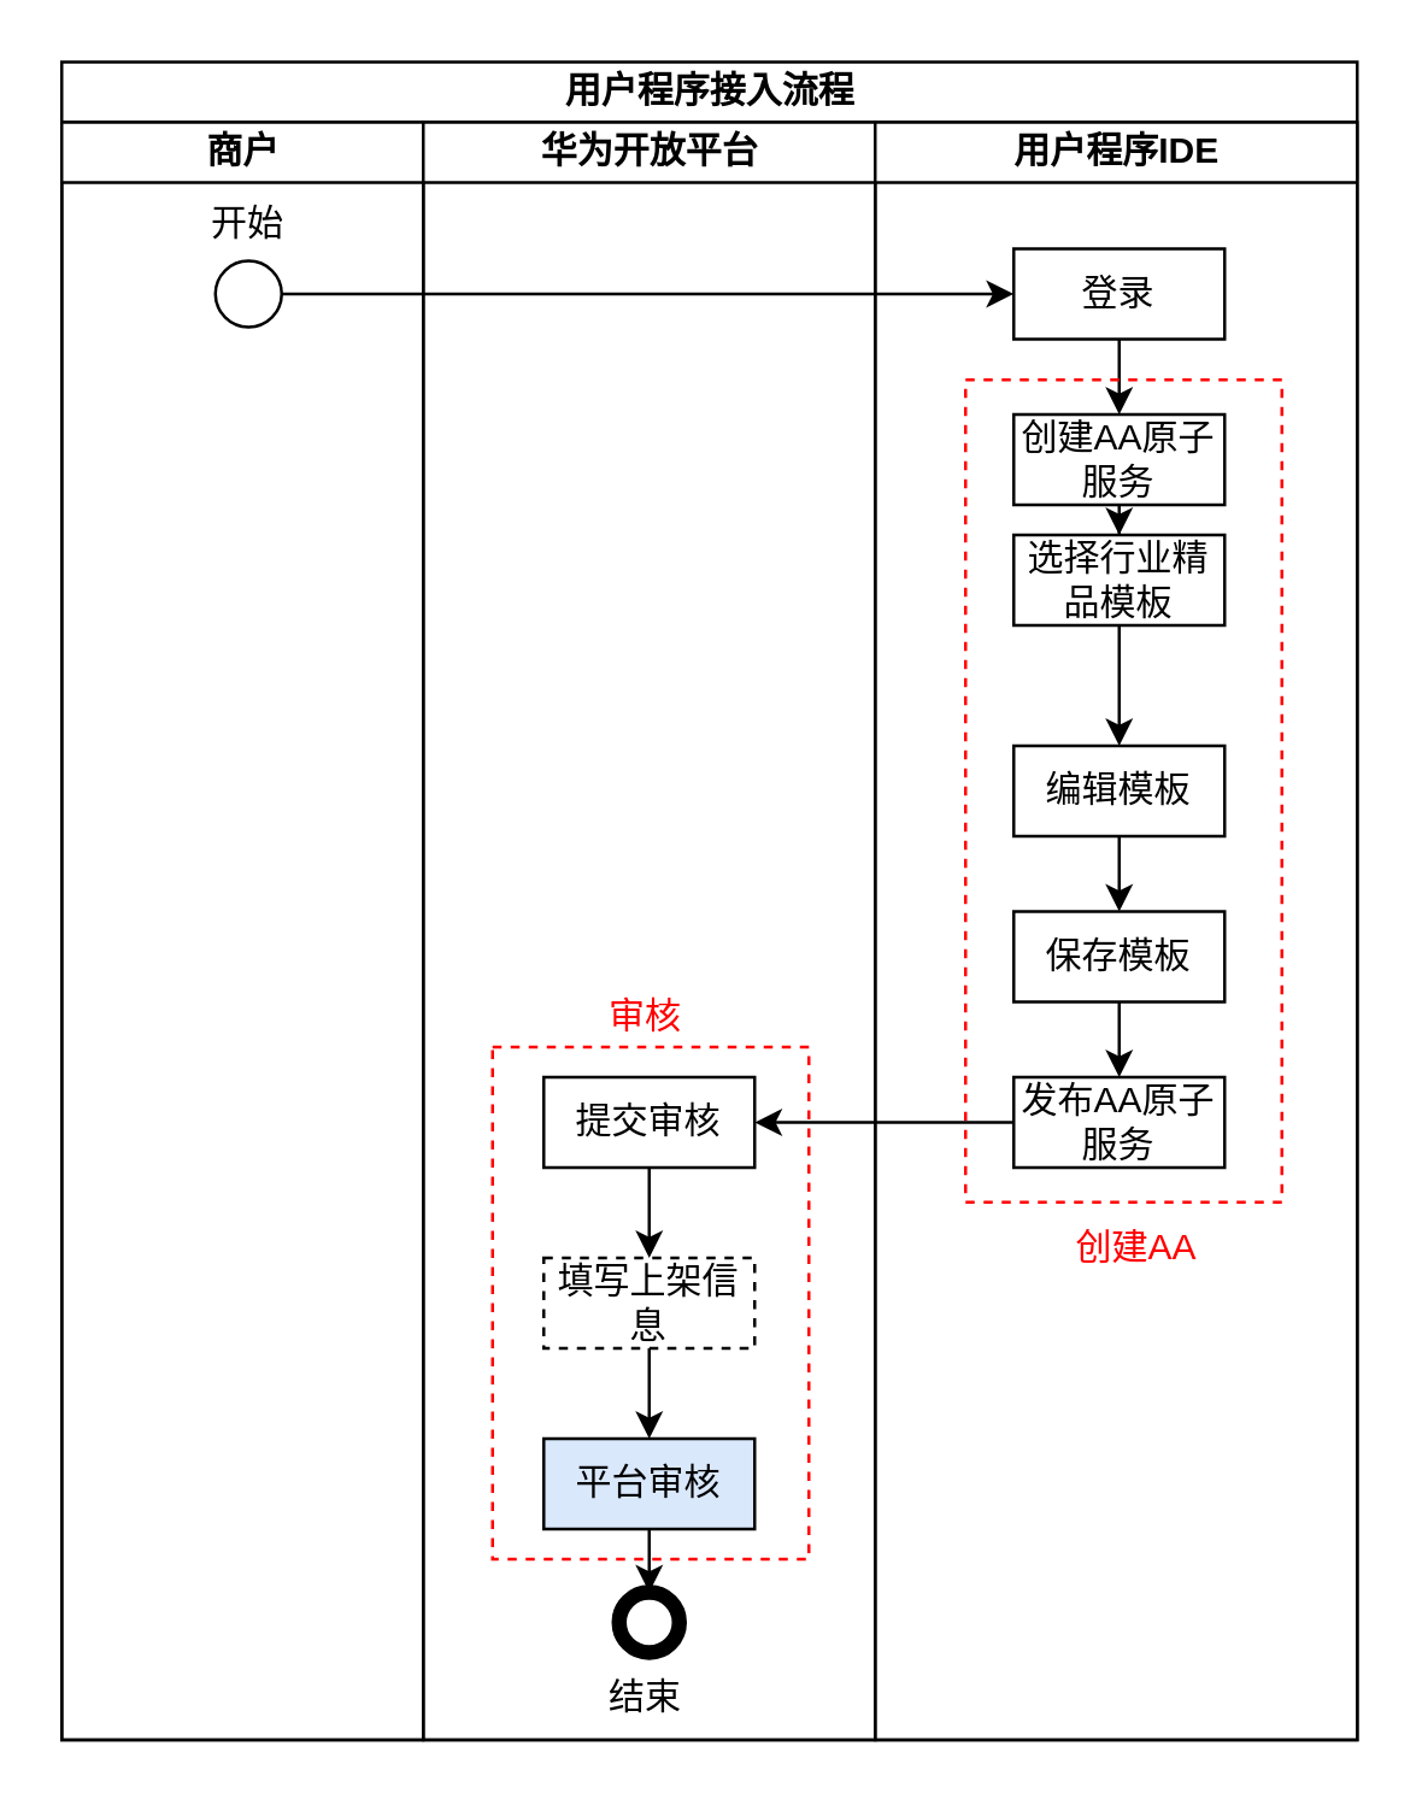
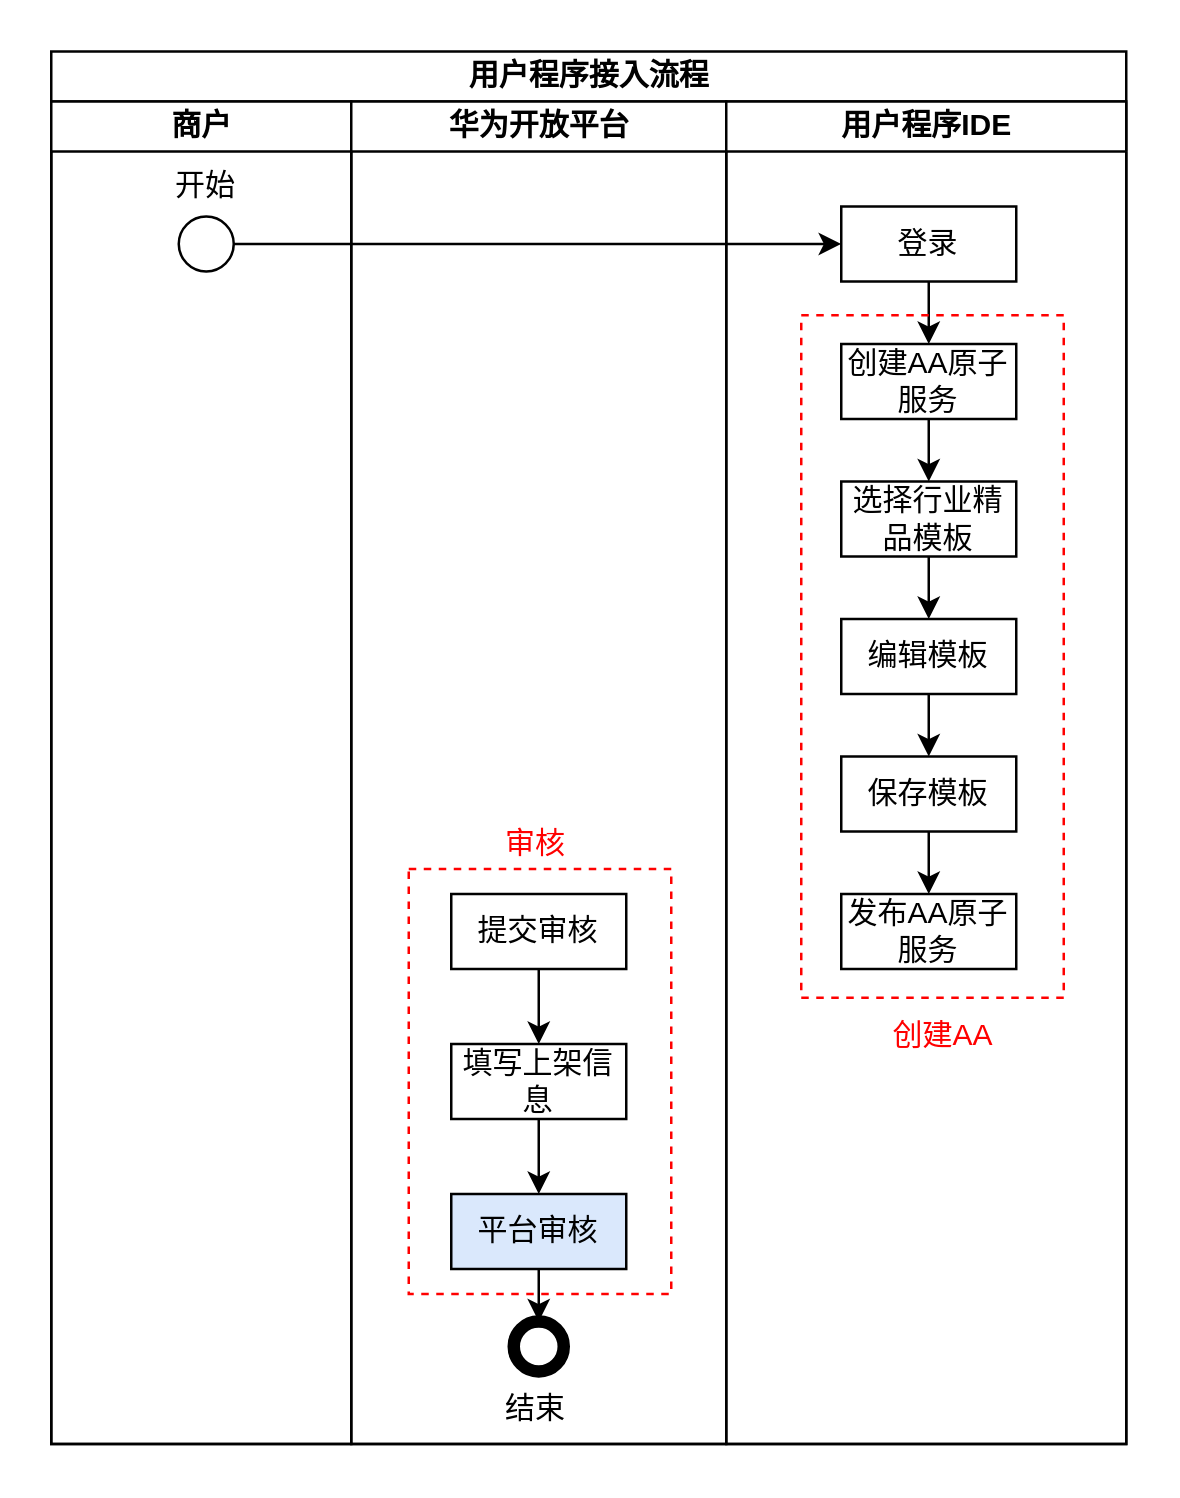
  <mxCell id="0" />
  <mxCell id="1" parent="0" />
  <mxCell id="2" value="用户程序接入流程" style="swimlane;html=1;childLayout=stackLayout;resizeParent=1;resizeParentMax=0;startSize=20;strokeColor=#000000;fillColor=none;" vertex="1" parent="1"><mxGeometry x="20" y="20" width="430" height="557" as="geometry" /></mxCell>
  <mxCell id="3" value="商户" style="swimlane;html=1;startSize=20;" vertex="1" parent="2"><mxGeometry y="20" width="120" height="537" as="geometry" /></mxCell>
  <mxCell id="4" value="华为开放平台" style="swimlane;html=1;startSize=20;" vertex="1" parent="2"><mxGeometry x="120" y="20" width="150" height="537" as="geometry" /></mxCell>
  <mxCell id="5" style="edgeStyle=orthogonalEdgeStyle;rounded=0;orthogonalLoop=1;jettySize=auto;html=1;entryX=0.5;entryY=0;entryDx=0;entryDy=0;" edge="1" parent="4" source="6" target="8"><mxGeometry relative="1" as="geometry" /></mxCell>
  <mxCell id="6" value="提交审核" style="rounded=0;whiteSpace=wrap;html=1;" vertex="1" parent="4"><mxGeometry x="40" y="317" width="70" height="30" as="geometry" /></mxCell>
  <mxCell id="7" style="edgeStyle=orthogonalEdgeStyle;rounded=0;orthogonalLoop=1;jettySize=auto;html=1;entryX=0.5;entryY=0;entryDx=0;entryDy=0;" edge="1" parent="4" source="8" target="10"><mxGeometry relative="1" as="geometry" /></mxCell>
- <mxCell id="8" value="填写上架信息" style="rounded=0;whiteSpace=wrap;html=1;dashed=1;" vertex="1" parent="4"><mxGeometry x="40" y="377" width="70" height="30" as="geometry" /></mxCell>
+ <mxCell id="8" value="填写上架信息" style="rounded=0;whiteSpace=wrap;html=1;" vertex="1" parent="4"><mxGeometry x="40" y="377" width="70" height="30" as="geometry" /></mxCell>
  <mxCell id="9" style="edgeStyle=orthogonalEdgeStyle;rounded=0;orthogonalLoop=1;jettySize=auto;html=1;entryX=0.5;entryY=0;entryDx=0;entryDy=0;" edge="1" parent="4" source="10" target="11"><mxGeometry relative="1" as="geometry" /></mxCell>
  <mxCell id="10" value="平台审核" style="rounded=0;whiteSpace=wrap;html=1;fillColor=#dae8fc;" vertex="1" parent="4"><mxGeometry x="40" y="437" width="70" height="30" as="geometry" /></mxCell>
  <mxCell id="11" value="" style="shape=ellipse;html=1;dashed=0;whitespace=wrap;aspect=fixed;strokeWidth=5;perimeter=ellipsePerimeter;" vertex="1" parent="4"><mxGeometry x="65" y="488" width="20" height="20" as="geometry" /></mxCell>
  <mxCell id="12" value="结束" style="text;html=1;resizable=0;points=[];autosize=1;align=left;verticalAlign=top;spacingTop=-4;" vertex="1" parent="4"><mxGeometry x="60" y="513" width="50" height="10" as="geometry" /></mxCell>
  <mxCell id="13" value="" style="rounded=0;whiteSpace=wrap;html=1;fillColor=none;dashed=1;strokeColor=#FF0000;" vertex="1" parent="4"><mxGeometry x="23" y="307" width="105" height="170" as="geometry" /></mxCell>
  <mxCell id="14" value="用户程序IDE" style="swimlane;html=1;startSize=20;" vertex="1" parent="2"><mxGeometry x="270" y="20" width="160" height="537" as="geometry" /></mxCell>
  <mxCell id="15" style="edgeStyle=orthogonalEdgeStyle;rounded=0;orthogonalLoop=1;jettySize=auto;html=1;entryX=0.5;entryY=0;entryDx=0;entryDy=0;" edge="1" parent="14" source="16" target="18"><mxGeometry relative="1" as="geometry" /></mxCell>
  <mxCell id="16" value="登录" style="rounded=0;whiteSpace=wrap;html=1;" vertex="1" parent="14"><mxGeometry x="46" y="42" width="70" height="30" as="geometry" /></mxCell>
  <mxCell id="17" style="edgeStyle=orthogonalEdgeStyle;rounded=0;orthogonalLoop=1;jettySize=auto;html=1;" edge="1" parent="14" source="18" target="20"><mxGeometry relative="1" as="geometry" /></mxCell>
  <mxCell id="18" value="创建AA原子服务" style="rounded=0;whiteSpace=wrap;html=1;" vertex="1" parent="14"><mxGeometry x="46" y="97" width="70" height="30" as="geometry" /></mxCell>
  <mxCell id="19" style="edgeStyle=orthogonalEdgeStyle;rounded=0;orthogonalLoop=1;jettySize=auto;html=1;entryX=0.5;entryY=0;entryDx=0;entryDy=0;" edge="1" parent="14" source="20" target="22"><mxGeometry relative="1" as="geometry" /></mxCell>
- <mxCell id="20" value="选择行业精品模板" style="rounded=0;whiteSpace=wrap;html=1;" vertex="1" parent="14"><mxGeometry x="46" y="137" width="70" height="30" as="geometry" /></mxCell>
+ <mxCell id="20" value="选择行业精品模板" style="rounded=0;whiteSpace=wrap;html=1;" vertex="1" parent="14"><mxGeometry x="46" y="152" width="70" height="30" as="geometry" /></mxCell>
  <mxCell id="21" style="edgeStyle=orthogonalEdgeStyle;rounded=0;orthogonalLoop=1;jettySize=auto;html=1;entryX=0.5;entryY=0;entryDx=0;entryDy=0;" edge="1" parent="14" source="22" target="24"><mxGeometry relative="1" as="geometry" /></mxCell>
  <mxCell id="22" value="编辑模板" style="rounded=0;whiteSpace=wrap;html=1;" vertex="1" parent="14"><mxGeometry x="46" y="207" width="70" height="30" as="geometry" /></mxCell>
  <mxCell id="23" style="edgeStyle=orthogonalEdgeStyle;rounded=0;orthogonalLoop=1;jettySize=auto;html=1;entryX=0.5;entryY=0;entryDx=0;entryDy=0;" edge="1" parent="14" source="24" target="25"><mxGeometry relative="1" as="geometry" /></mxCell>
  <mxCell id="24" value="保存模板" style="rounded=0;whiteSpace=wrap;html=1;" vertex="1" parent="14"><mxGeometry x="46" y="262" width="70" height="30" as="geometry" /></mxCell>
  <mxCell id="25" value="发布AA原子服务" style="rounded=0;whiteSpace=wrap;html=1;" vertex="1" parent="14"><mxGeometry x="46" y="317" width="70" height="30" as="geometry" /></mxCell>
  <mxCell id="26" value="" style="rounded=0;whiteSpace=wrap;html=1;fillColor=none;dashed=1;strokeColor=#FF0000;" vertex="1" parent="14"><mxGeometry x="30" y="85.5" width="105" height="273" as="geometry" /></mxCell>
  <mxCell id="27" value="&lt;font color=&quot;#ff0000&quot;&gt;创建AA&lt;/font&gt;" style="text;html=1;resizable=0;points=[];autosize=1;align=left;verticalAlign=top;spacingTop=-4;" vertex="1" parent="14"><mxGeometry x="65" y="363.5" width="70" height="10" as="geometry" /></mxCell>
- <mxCell id="28" style="edgeStyle=orthogonalEdgeStyle;rounded=0;orthogonalLoop=1;jettySize=auto;html=1;entryX=1;entryY=0.5;entryDx=0;entryDy=0;" edge="1" parent="2" source="25" target="6"><mxGeometry relative="1" as="geometry" /></mxCell>
  <mxCell id="29" value="" style="shape=ellipse;html=1;dashed=0;whitespace=wrap;aspect=fixed;perimeter=ellipsePerimeter;direction=west;" vertex="1" parent="1"><mxGeometry x="71" y="86" width="22" height="22" as="geometry" /></mxCell>
  <mxCell id="30" style="edgeStyle=orthogonalEdgeStyle;rounded=0;orthogonalLoop=1;jettySize=auto;html=1;entryX=0;entryY=0.5;entryDx=0;entryDy=0;" edge="1" parent="1" source="29" target="16"><mxGeometry relative="1" as="geometry" /></mxCell>
  <mxCell id="31" value="开始" style="text;html=1;resizable=0;points=[];autosize=1;align=left;verticalAlign=top;spacingTop=-4;" vertex="1" parent="1"><mxGeometry x="68" y="64" width="50" height="10" as="geometry" /></mxCell>
  <mxCell id="32" value="&lt;font color=&quot;#ff0000&quot;&gt;审核&lt;/font&gt;" style="text;html=1;resizable=0;points=[];autosize=1;align=left;verticalAlign=top;spacingTop=-4;" vertex="1" parent="1"><mxGeometry x="200" y="327" width="50" height="10" as="geometry" /></mxCell>
